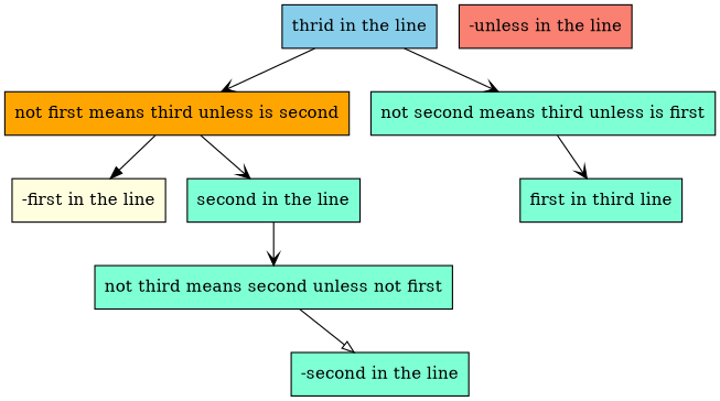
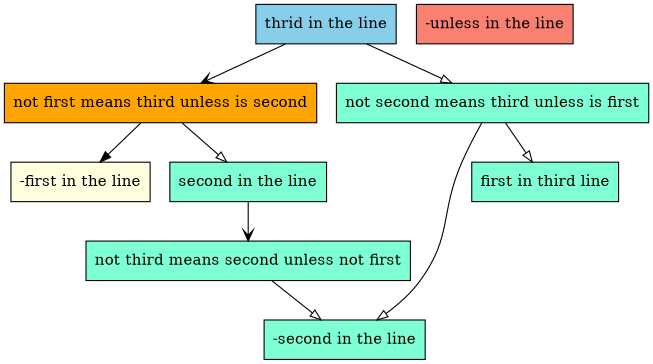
  digraph {
    node [color=black fillcolor=aquamarine shape=box style=filled fixedsize=false]
    edge [arrowhead=onormal]
    "not first means third unless is second" [fillcolor=orange width=.75 fixedsize=""]
    "-first in the line" [fillcolor=lightyellow width=1]
    "second in the line" [width=1]
    "not third means second unless not first" [width=.75 fixedsize=""]
    "thrid in the line" [fillcolor=skyblue width=1]
    "not second means third unless is first" [width=.75 fixedsize=""]
    "-second in the line" [width=1]
    n8 [label="first in third line" width=1]
    n9 [fillcolor=salmon label="-unless in the line" width=1]
    "not first means third unless is second" -> "-first in the line" [arrowhead=normal]
-   "not first means third unless is second" -> "second in the line" [arrowhead=vee]
+   "not first means third unless is second" -> "second in the line"
    "second in the line" -> "not third means second unless not first" [arrowhead=vee]
    "not third means second unless not first" -> "-second in the line"
    "thrid in the line" -> "not first means third unless is second" [arrowhead=vee]
-   "thrid in the line" -> "not second means third unless is first" [arrowhead=vee]
-   "not second means third unless is first" -> n8 [arrowhead=vee]
+   "thrid in the line" -> "not second means third unless is first"
+   "not second means third unless is first" -> "-second in the line"
+   "not second means third unless is first" -> n8
  }
